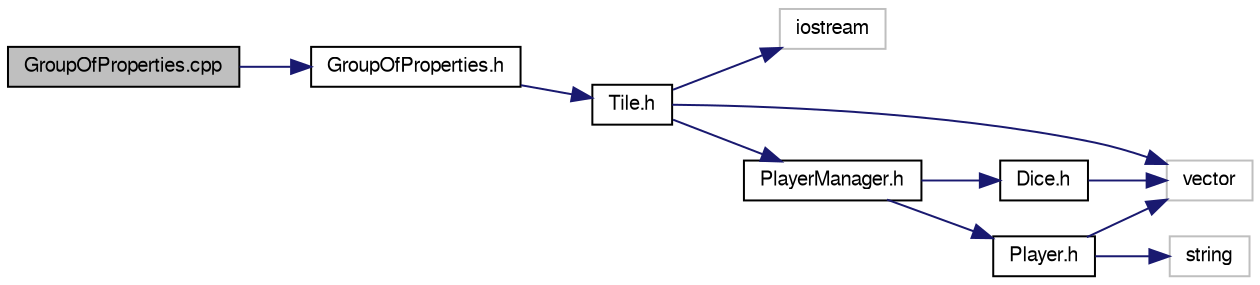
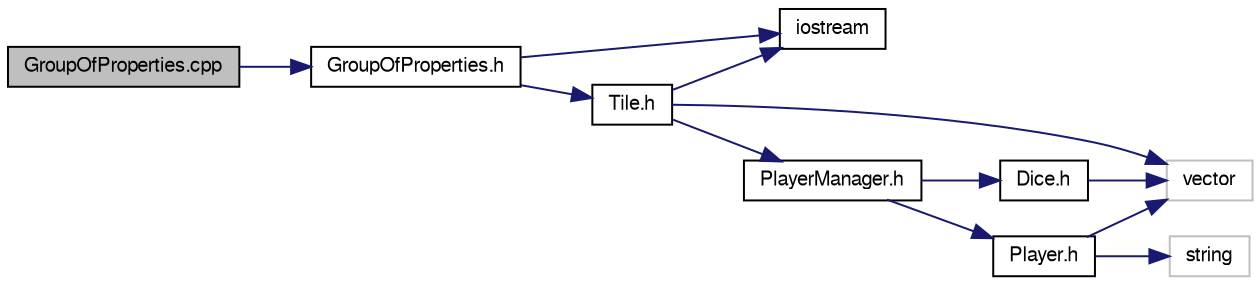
  digraph {
    rankdir=LR
    node [color=black fillcolor=white fontname=FreeSans fontsize=10 shape=record style=filled]
    edge [color=midnightblue fontname=FreeSans fontsize=10 labelfontname=FreeSans labelfontsize=10 style=solid]
    n1 [fillcolor=grey75 fontcolor=black height=0.2 label="GroupOfProperties.cpp" width=0.4]
    n2 [height=0.2 label="GroupOfProperties.h" width=0.4]
-   n3 [color=grey75 height=0.2 label=iostream width=0.4]
+   n3 [height=0.2 label=iostream width=0.4]
    n4 [height=0.2 label="Tile.h" width=0.4]
    n5 [height=0.2 label="PlayerManager.h" width=0.4]
    n6 [color=grey75 height=0.2 label=vector width=0.4]
    n7 [height=0.2 label="Player.h" width=0.4]
    n8 [height=0.2 label="Dice.h" width=0.4]
    n9 [color=grey75 height=0.2 label=string width=0.4]
    n1 -> n2
+   n2 -> n3
    n2 -> n4
    n4 -> n3
    n4 -> n5
    n4 -> n6
    n5 -> n7
    n5 -> n8
    n7 -> n6
    n7 -> n9
    n8 -> n6
  }
